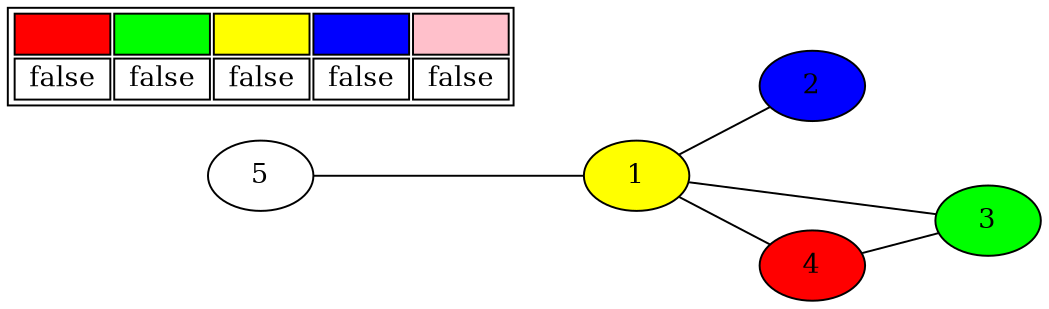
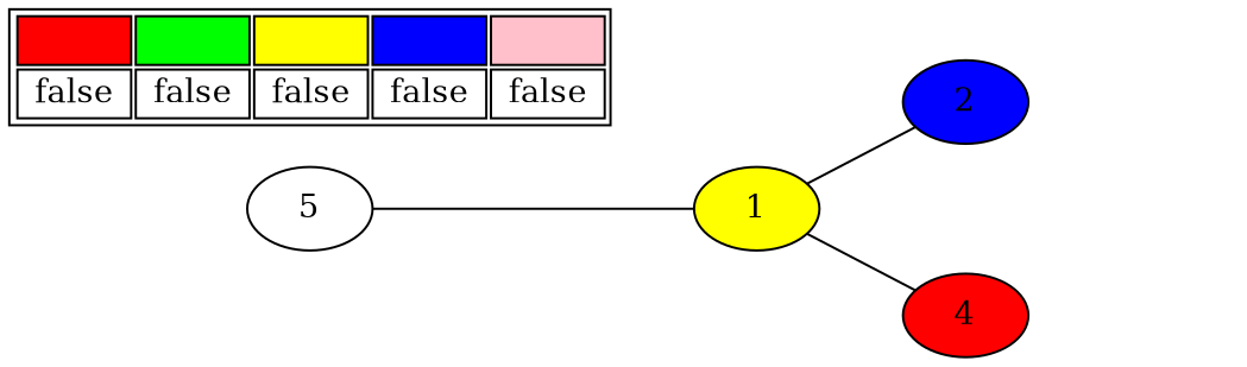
  graph {
    rankdir=LR
    node [fillcolor=white style=filled]
    1 [fillcolor=yellow]
    2 [fillcolor=blue]
-   3 [fillcolor=green]
    4 [fillcolor=red]
    5
    n6 [label=<         <TABLE>             <TR>                 <TD bgcolor="red"> </TD>                 <TD bgcolor="green"> </TD>                 <TD bgcolor="yellow"> </TD>                 <TD bgcolor="blue"> </TD>                 <TD bgcolor="pink"> </TD>             </TR>             <TR>                 <TD> false </TD>                 <TD> false </TD>                 <TD> false </TD>                 <TD> false </TD>                 <TD> false </TD>             </TR>         </TABLE>         > shape=plain]
    1 -- 2
-   1 -- 3
    1 -- 4
-   4 -- 3
    5 -- 1
  }
